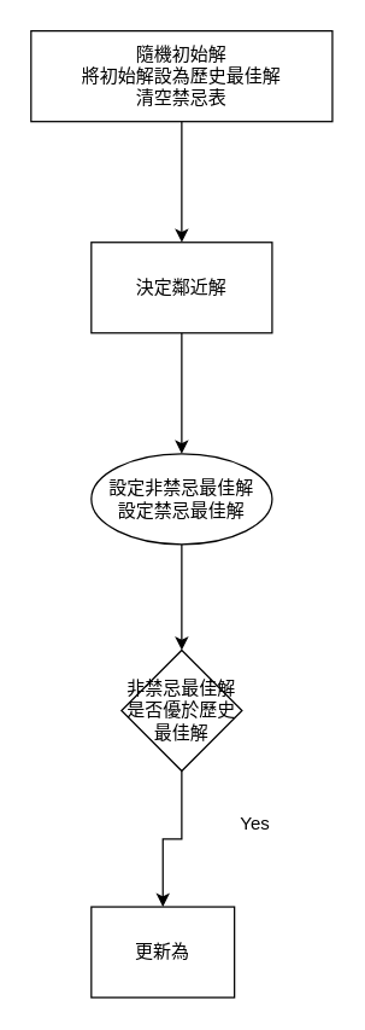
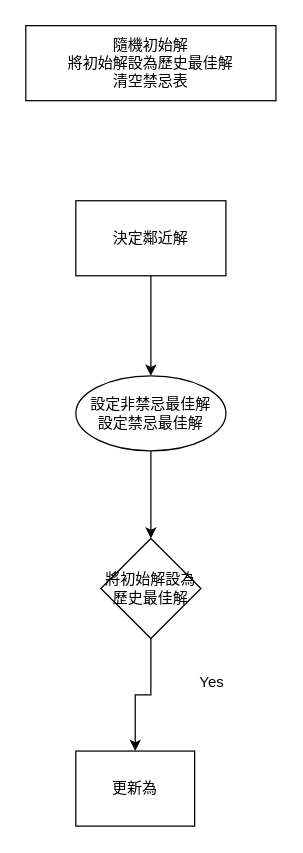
  <mxCell id="0" />
  <mxCell id="1" parent="0" />
- <mxCell id="2" value="" style="edgeStyle=orthogonalEdgeStyle;rounded=0;orthogonalLoop=1;jettySize=auto;html=1;" edge="1" parent="1" source="3" target="5"><mxGeometry relative="1" as="geometry" /></mxCell>
  <mxCell id="3" value="隨機初始解&lt;br&gt;將初始解設為歷史最佳解&lt;br&gt;清空禁忌表" style="rounded=0;whiteSpace=wrap;html=1;" vertex="1" parent="1"><mxGeometry x="20" y="20" width="200" height="60" as="geometry" /></mxCell>
  <mxCell id="4" value="" style="edgeStyle=orthogonalEdgeStyle;rounded=0;orthogonalLoop=1;jettySize=auto;html=1;" edge="1" parent="1" source="5" target="7"><mxGeometry relative="1" as="geometry" /></mxCell>
  <mxCell id="5" value="決定鄰近解" style="whiteSpace=wrap;html=1;rounded=0;" vertex="1" parent="1"><mxGeometry x="60" y="160" width="120" height="60" as="geometry" /></mxCell>
  <mxCell id="6" value="" style="edgeStyle=orthogonalEdgeStyle;rounded=0;orthogonalLoop=1;jettySize=auto;html=1;" edge="1" parent="1" source="7" target="9"><mxGeometry relative="1" as="geometry" /></mxCell>
  <mxCell id="7" value="設定非禁忌最佳解&lt;br&gt;設定禁忌最佳解" style="ellipse;whiteSpace=wrap;html=1;" vertex="1" parent="1"><mxGeometry x="60" y="300" width="120" height="60" as="geometry" /></mxCell>
  <mxCell id="8" value="" style="edgeStyle=orthogonalEdgeStyle;rounded=0;orthogonalLoop=1;jettySize=auto;html=1;" edge="1" parent="1" source="9" target="10"><mxGeometry relative="1" as="geometry" /></mxCell>
- <mxCell id="9" value="非禁忌最佳解是否優於歷史最佳解" style="rhombus;whiteSpace=wrap;html=1;rounded=0;" vertex="1" parent="1"><mxGeometry x="80" y="430" width="80" height="80" as="geometry" /></mxCell>
+ <mxCell id="9" value="將初始解設為歷史最佳解" style="rhombus;whiteSpace=wrap;html=1;rounded=0;" vertex="1" parent="1"><mxGeometry x="80" y="430" width="80" height="80" as="geometry" /></mxCell>
  <mxCell id="10" value="更新為" style="whiteSpace=wrap;html=1;rounded=0;" vertex="1" parent="1"><mxGeometry x="60" y="600" width="95" height="60" as="geometry" /></mxCell>
  <mxCell id="11" value="Yes" style="text;html=1;strokeColor=none;fillColor=none;align=center;verticalAlign=middle;whiteSpace=wrap;rounded=0;" vertex="1" parent="1"><mxGeometry x="149" y="535" width="40" height="20" as="geometry" /></mxCell>
